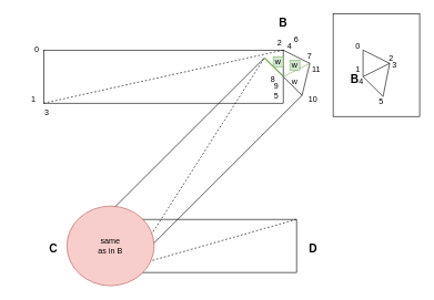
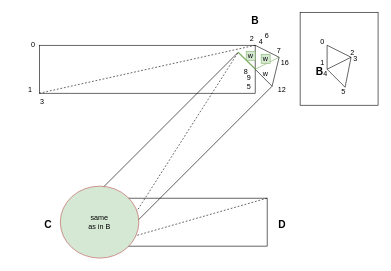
  <mxCell id="0" />
  <mxCell id="1" parent="0" />
  <mxCell id="2" value="" style="rounded=0;whiteSpace=wrap;html=1;fontColor=#000000;" vertex="1" parent="1"><mxGeometry x="500" y="20" width="130" height="155" as="geometry" /></mxCell>
  <mxCell id="3" value="" style="rounded=0;whiteSpace=wrap;html=1;fillColor=none;" parent="1" vertex="1"><mxGeometry x="65" y="75" width="360" height="80" as="geometry" /></mxCell>
  <mxCell id="4" value="" style="rounded=0;whiteSpace=wrap;html=1;rotation=-45;fillColor=none;" parent="1" vertex="1"><mxGeometry x="116" y="203" width="362" height="80" as="geometry" /></mxCell>
  <mxCell id="5" value="" style="endArrow=none;html=1;rounded=0;exitX=1;exitY=0.5;exitDx=0;exitDy=0;fillColor=#d5e8d4;strokeColor=#82b366;" parent="1" source="4" edge="1"><mxGeometry width="50" height="50" relative="1" as="geometry"><mxPoint x="425" y="115" as="sourcePoint" /><mxPoint x="465" y="95" as="targetPoint" /></mxGeometry></mxCell>
  <mxCell id="6" value="" style="endArrow=none;html=1;rounded=0;exitX=1;exitY=0;exitDx=0;exitDy=0;" parent="1" source="3" edge="1"><mxGeometry width="50" height="50" relative="1" as="geometry"><mxPoint x="440" y="100" as="sourcePoint" /><mxPoint x="465" y="95" as="targetPoint" /></mxGeometry></mxCell>
  <mxCell id="7" value="" style="endArrow=none;html=1;rounded=0;exitX=1;exitY=1;exitDx=0;exitDy=0;" parent="1" source="4" edge="1"><mxGeometry width="50" height="50" relative="1" as="geometry"><mxPoint x="430" y="80" as="sourcePoint" /><mxPoint x="465" y="95" as="targetPoint" /></mxGeometry></mxCell>
  <mxCell id="8" value="&lt;b style=&quot;font-size: 17px;&quot;&gt;B&lt;/b&gt;" style="text;html=1;strokeColor=none;fillColor=none;align=center;verticalAlign=middle;whiteSpace=wrap;rounded=0;fontSize=17;" parent="1" vertex="1"><mxGeometry x="395" y="20" width="60" height="30" as="geometry" /></mxCell>
  <mxCell id="9" value="&lt;b style=&quot;font-size: 17px;&quot;&gt;C&lt;/b&gt;" style="text;html=1;strokeColor=none;fillColor=none;align=center;verticalAlign=middle;whiteSpace=wrap;rounded=0;fontSize=17;" parent="1" vertex="1"><mxGeometry x="50" y="360" width="60" height="30" as="geometry" /></mxCell>
  <mxCell id="10" value="&lt;b style=&quot;font-size: 17px;&quot;&gt;D&lt;/b&gt;" style="text;html=1;strokeColor=none;fillColor=none;align=center;verticalAlign=middle;whiteSpace=wrap;rounded=0;fontSize=17;" parent="1" vertex="1"><mxGeometry x="440" y="360" width="60" height="30" as="geometry" /></mxCell>
  <mxCell id="11" value="" style="rounded=0;whiteSpace=wrap;html=1;fillColor=none;" parent="1" vertex="1"><mxGeometry x="165" y="330" width="280" height="80" as="geometry" /></mxCell>
  <mxCell id="12" value="" style="endArrow=none;dashed=1;html=1;rounded=0;exitX=0;exitY=1;exitDx=0;exitDy=0;entryX=1;entryY=0;entryDx=0;entryDy=0;" parent="1" source="3" target="3" edge="1"><mxGeometry width="50" height="50" relative="1" as="geometry"><mxPoint x="-15" y="240" as="sourcePoint" /><mxPoint x="35" y="190" as="targetPoint" /></mxGeometry></mxCell>
  <mxCell id="13" value="" style="endArrow=none;dashed=1;html=1;rounded=0;entryX=1;entryY=0;entryDx=0;entryDy=0;exitX=0;exitY=1;exitDx=0;exitDy=0;" parent="1" source="4" target="4" edge="1"><mxGeometry width="50" height="50" relative="1" as="geometry"><mxPoint x="450" y="245" as="sourcePoint" /><mxPoint x="455" y="145" as="targetPoint" /></mxGeometry></mxCell>
  <mxCell id="14" value="" style="endArrow=none;dashed=1;html=1;rounded=0;exitX=0;exitY=1;exitDx=0;exitDy=0;entryX=1;entryY=0;entryDx=0;entryDy=0;" parent="1" source="11" target="11" edge="1"><mxGeometry width="50" height="50" relative="1" as="geometry"><mxPoint x="146" y="348" as="sourcePoint" /><mxPoint x="460" y="150" as="targetPoint" /></mxGeometry></mxCell>
  <mxCell id="15" value="0" style="text;html=1;strokeColor=none;fillColor=none;align=center;verticalAlign=middle;whiteSpace=wrap;rounded=0;" parent="1" vertex="1"><mxGeometry x="25" y="60" width="60" height="30" as="geometry" /></mxCell>
  <mxCell id="16" value="1" style="text;html=1;strokeColor=none;fillColor=none;align=center;verticalAlign=middle;whiteSpace=wrap;rounded=0;" parent="1" vertex="1"><mxGeometry x="20" y="135" width="60" height="30" as="geometry" /></mxCell>
  <mxCell id="17" value="2" style="text;html=1;strokeColor=none;fillColor=none;align=center;verticalAlign=middle;whiteSpace=wrap;rounded=0;" parent="1" vertex="1"><mxGeometry x="390" y="50" width="60" height="30" as="geometry" /></mxCell>
  <mxCell id="18" value="3" style="text;html=1;strokeColor=none;fillColor=none;align=center;verticalAlign=middle;whiteSpace=wrap;rounded=0;" parent="1" vertex="1"><mxGeometry x="40" y="155" width="60" height="30" as="geometry" /></mxCell>
  <mxCell id="19" value="4" style="text;html=1;strokeColor=none;fillColor=none;align=center;verticalAlign=middle;whiteSpace=wrap;rounded=0;" parent="1" vertex="1"><mxGeometry x="405" y="55" width="60" height="30" as="geometry" /></mxCell>
  <mxCell id="20" value="5" style="text;html=1;strokeColor=none;fillColor=none;align=center;verticalAlign=middle;whiteSpace=wrap;rounded=0;" parent="1" vertex="1"><mxGeometry x="385" y="130" width="60" height="30" as="geometry" /></mxCell>
  <mxCell id="21" value="6" style="text;html=1;strokeColor=none;fillColor=none;align=center;verticalAlign=middle;whiteSpace=wrap;rounded=0;" parent="1" vertex="1"><mxGeometry x="415" y="45" width="60" height="30" as="geometry" /></mxCell>
  <mxCell id="22" value="7" style="text;html=1;strokeColor=none;fillColor=none;align=center;verticalAlign=middle;whiteSpace=wrap;rounded=0;" parent="1" vertex="1"><mxGeometry x="435" y="70" width="60" height="30" as="geometry" /></mxCell>
  <mxCell id="23" value="8" style="text;html=1;strokeColor=none;fillColor=none;align=center;verticalAlign=middle;whiteSpace=wrap;rounded=0;" parent="1" vertex="1"><mxGeometry x="380" y="105" width="60" height="30" as="geometry" /></mxCell>
  <mxCell id="24" value="9" style="text;html=1;strokeColor=none;fillColor=none;align=center;verticalAlign=middle;whiteSpace=wrap;rounded=0;" parent="1" vertex="1"><mxGeometry x="385" y="115" width="60" height="30" as="geometry" /></mxCell>
- <mxCell id="25" value="10" style="text;html=1;strokeColor=none;fillColor=none;align=center;verticalAlign=middle;whiteSpace=wrap;rounded=0;" parent="1" vertex="1"><mxGeometry x="440" y="135" width="60" height="30" as="geometry" /></mxCell>
- <mxCell id="26" value="11" style="text;html=1;strokeColor=none;fillColor=none;align=center;verticalAlign=middle;whiteSpace=wrap;rounded=0;" parent="1" vertex="1"><mxGeometry x="445" y="90" width="60" height="30" as="geometry" /></mxCell>
- <mxCell id="27" value="same &lt;br&gt;as in B" style="ellipse;whiteSpace=wrap;html=1;fillColor=#f8cecc;strokeColor=#b85450;" parent="1" vertex="1"><mxGeometry x="100" y="310" width="131" height="120" as="geometry" /></mxCell>
+ <mxCell id="25" value="12" style="text;html=1;strokeColor=none;fillColor=none;align=center;verticalAlign=middle;whiteSpace=wrap;rounded=0;" parent="1" vertex="1"><mxGeometry x="440" y="135" width="60" height="30" as="geometry" /></mxCell>
+ <mxCell id="26" value="16" style="text;html=1;strokeColor=none;fillColor=none;align=center;verticalAlign=middle;whiteSpace=wrap;rounded=0;" parent="1" vertex="1"><mxGeometry x="445" y="90" width="60" height="30" as="geometry" /></mxCell>
+ <mxCell id="27" value="same &lt;br&gt;as in B" style="ellipse;whiteSpace=wrap;html=1;fillColor=#d5e8d4;strokeColor=#b85450;" parent="1" vertex="1"><mxGeometry x="100" y="310" width="131" height="120" as="geometry" /></mxCell>
  <mxCell id="28" value="w" style="text;html=1;strokeColor=#82b366;fillColor=#d5e8d4;align=center;verticalAlign=middle;whiteSpace=wrap;rounded=0;fontColor=#000000;" parent="1" vertex="1"><mxGeometry x="410" y="85" width="15" height="15" as="geometry" /></mxCell>
  <mxCell id="29" value="w" style="text;html=1;strokeColor=none;fillColor=none;align=center;verticalAlign=middle;whiteSpace=wrap;rounded=0;" parent="1" vertex="1"><mxGeometry x="435" y="115" width="15" height="15" as="geometry" /></mxCell>
  <mxCell id="30" value="w" style="text;html=1;strokeColor=#82b366;fillColor=#d5e8d4;align=center;verticalAlign=middle;whiteSpace=wrap;rounded=0;fontColor=#000000;" parent="1" vertex="1"><mxGeometry x="435" y="90" width="15" height="15" as="geometry" /></mxCell>
  <mxCell id="31" value="" style="endArrow=none;html=1;rounded=0;entryX=1;entryY=0;entryDx=0;entryDy=0;exitX=0.676;exitY=-0.004;exitDx=0;exitDy=0;exitPerimeter=0;fillColor=#d5e8d4;strokeColor=#82b366;strokeWidth=2;" parent="1" source="24" target="4" edge="1"><mxGeometry width="50" height="50" relative="1" as="geometry"><mxPoint x="480" y="190" as="sourcePoint" /><mxPoint x="530" y="140" as="targetPoint" /></mxGeometry></mxCell>
  <mxCell id="32" value="" style="endArrow=none;html=1;fontColor=#000000;" edge="1" parent="1"><mxGeometry width="50" height="50" relative="1" as="geometry"><mxPoint x="545" y="115" as="sourcePoint" /><mxPoint x="545" y="75" as="targetPoint" /></mxGeometry></mxCell>
  <mxCell id="33" value="" style="endArrow=none;html=1;fontColor=#000000;" edge="1" parent="1"><mxGeometry width="50" height="50" relative="1" as="geometry"><mxPoint x="585" y="95" as="sourcePoint" /><mxPoint x="545" y="75" as="targetPoint" /></mxGeometry></mxCell>
  <mxCell id="34" value="" style="endArrow=none;html=1;fontColor=#000000;" edge="1" parent="1"><mxGeometry width="50" height="50" relative="1" as="geometry"><mxPoint x="585" y="95" as="sourcePoint" /><mxPoint x="545" y="115" as="targetPoint" /></mxGeometry></mxCell>
  <mxCell id="35" value="" style="endArrow=none;html=1;fontColor=#000000;" edge="1" parent="1"><mxGeometry width="50" height="50" relative="1" as="geometry"><mxPoint x="585" y="95" as="sourcePoint" /><mxPoint x="575" y="145" as="targetPoint" /></mxGeometry></mxCell>
  <mxCell id="36" value="" style="endArrow=none;html=1;fontColor=#000000;" edge="1" parent="1"><mxGeometry width="50" height="50" relative="1" as="geometry"><mxPoint x="545" y="115" as="sourcePoint" /><mxPoint x="575" y="145" as="targetPoint" /></mxGeometry></mxCell>
  <mxCell id="37" value="&lt;b style=&quot;font-size: 17px;&quot;&gt;B&lt;/b&gt;" style="text;html=1;strokeColor=none;fillColor=none;align=center;verticalAlign=middle;whiteSpace=wrap;rounded=0;fontSize=17;" vertex="1" parent="1"><mxGeometry x="525" y="112.5" width="15" height="15" as="geometry" /></mxCell>
  <mxCell id="38" value="0" style="text;html=1;strokeColor=none;fillColor=none;align=center;verticalAlign=middle;whiteSpace=wrap;rounded=0;" vertex="1" parent="1"><mxGeometry x="530" y="62.5" width="15" height="15" as="geometry" /></mxCell>
  <mxCell id="39" value="1" style="text;html=1;strokeColor=none;fillColor=none;align=center;verticalAlign=middle;whiteSpace=wrap;rounded=0;" vertex="1" parent="1"><mxGeometry x="530" y="97.5" width="15" height="15" as="geometry" /></mxCell>
  <mxCell id="40" value="2" style="text;html=1;strokeColor=none;fillColor=none;align=center;verticalAlign=middle;whiteSpace=wrap;rounded=0;" vertex="1" parent="1"><mxGeometry x="580" y="80" width="15" height="15" as="geometry" /></mxCell>
  <mxCell id="41" value="3" style="text;html=1;strokeColor=none;fillColor=none;align=center;verticalAlign=middle;whiteSpace=wrap;rounded=0;" vertex="1" parent="1"><mxGeometry x="585" y="90" width="15" height="15" as="geometry" /></mxCell>
  <mxCell id="42" value="4" style="text;html=1;strokeColor=none;fillColor=none;align=center;verticalAlign=middle;whiteSpace=wrap;rounded=0;" vertex="1" parent="1"><mxGeometry x="535" y="115" width="15" height="15" as="geometry" /></mxCell>
  <mxCell id="43" value="5" style="text;html=1;strokeColor=none;fillColor=none;align=center;verticalAlign=middle;whiteSpace=wrap;rounded=0;" vertex="1" parent="1"><mxGeometry x="565" y="145" width="15" height="15" as="geometry" /></mxCell>
